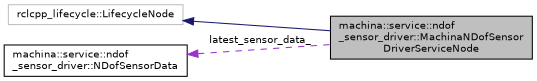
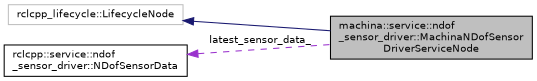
  digraph {
    rankdir=LR
    node [color=black fillcolor=white fontname=Helvetica fontsize=10 shape=record style=filled]
    edge [dir=back fontname=Helvetica fontsize=10 labelfontname=Helvetica labelfontsize=10]
    n1 [fillcolor=grey75 fontcolor=black height=0.2 label="machina::service::ndof\l_sensor_driver::MachinaNDofSensor\lDriverServiceNode" width=0.4]
    n2 [color=grey75 height=0.2 label="rclcpp_lifecycle::LifecycleNode" width=0.4]
-   n3 [height=0.2 label="machina::service::ndof\l_sensor_driver::NDofSensorData" width=0.4]
+   n3 [height=0.2 label="rclcpp::service::ndof\l_sensor_driver::NDofSensorData" width=0.4]
    n2 -> n1 [color=midnightblue style=solid]
    n3 -> n1 [color=darkorchid3 label=" latest_sensor_data_" style=dashed]
  }
